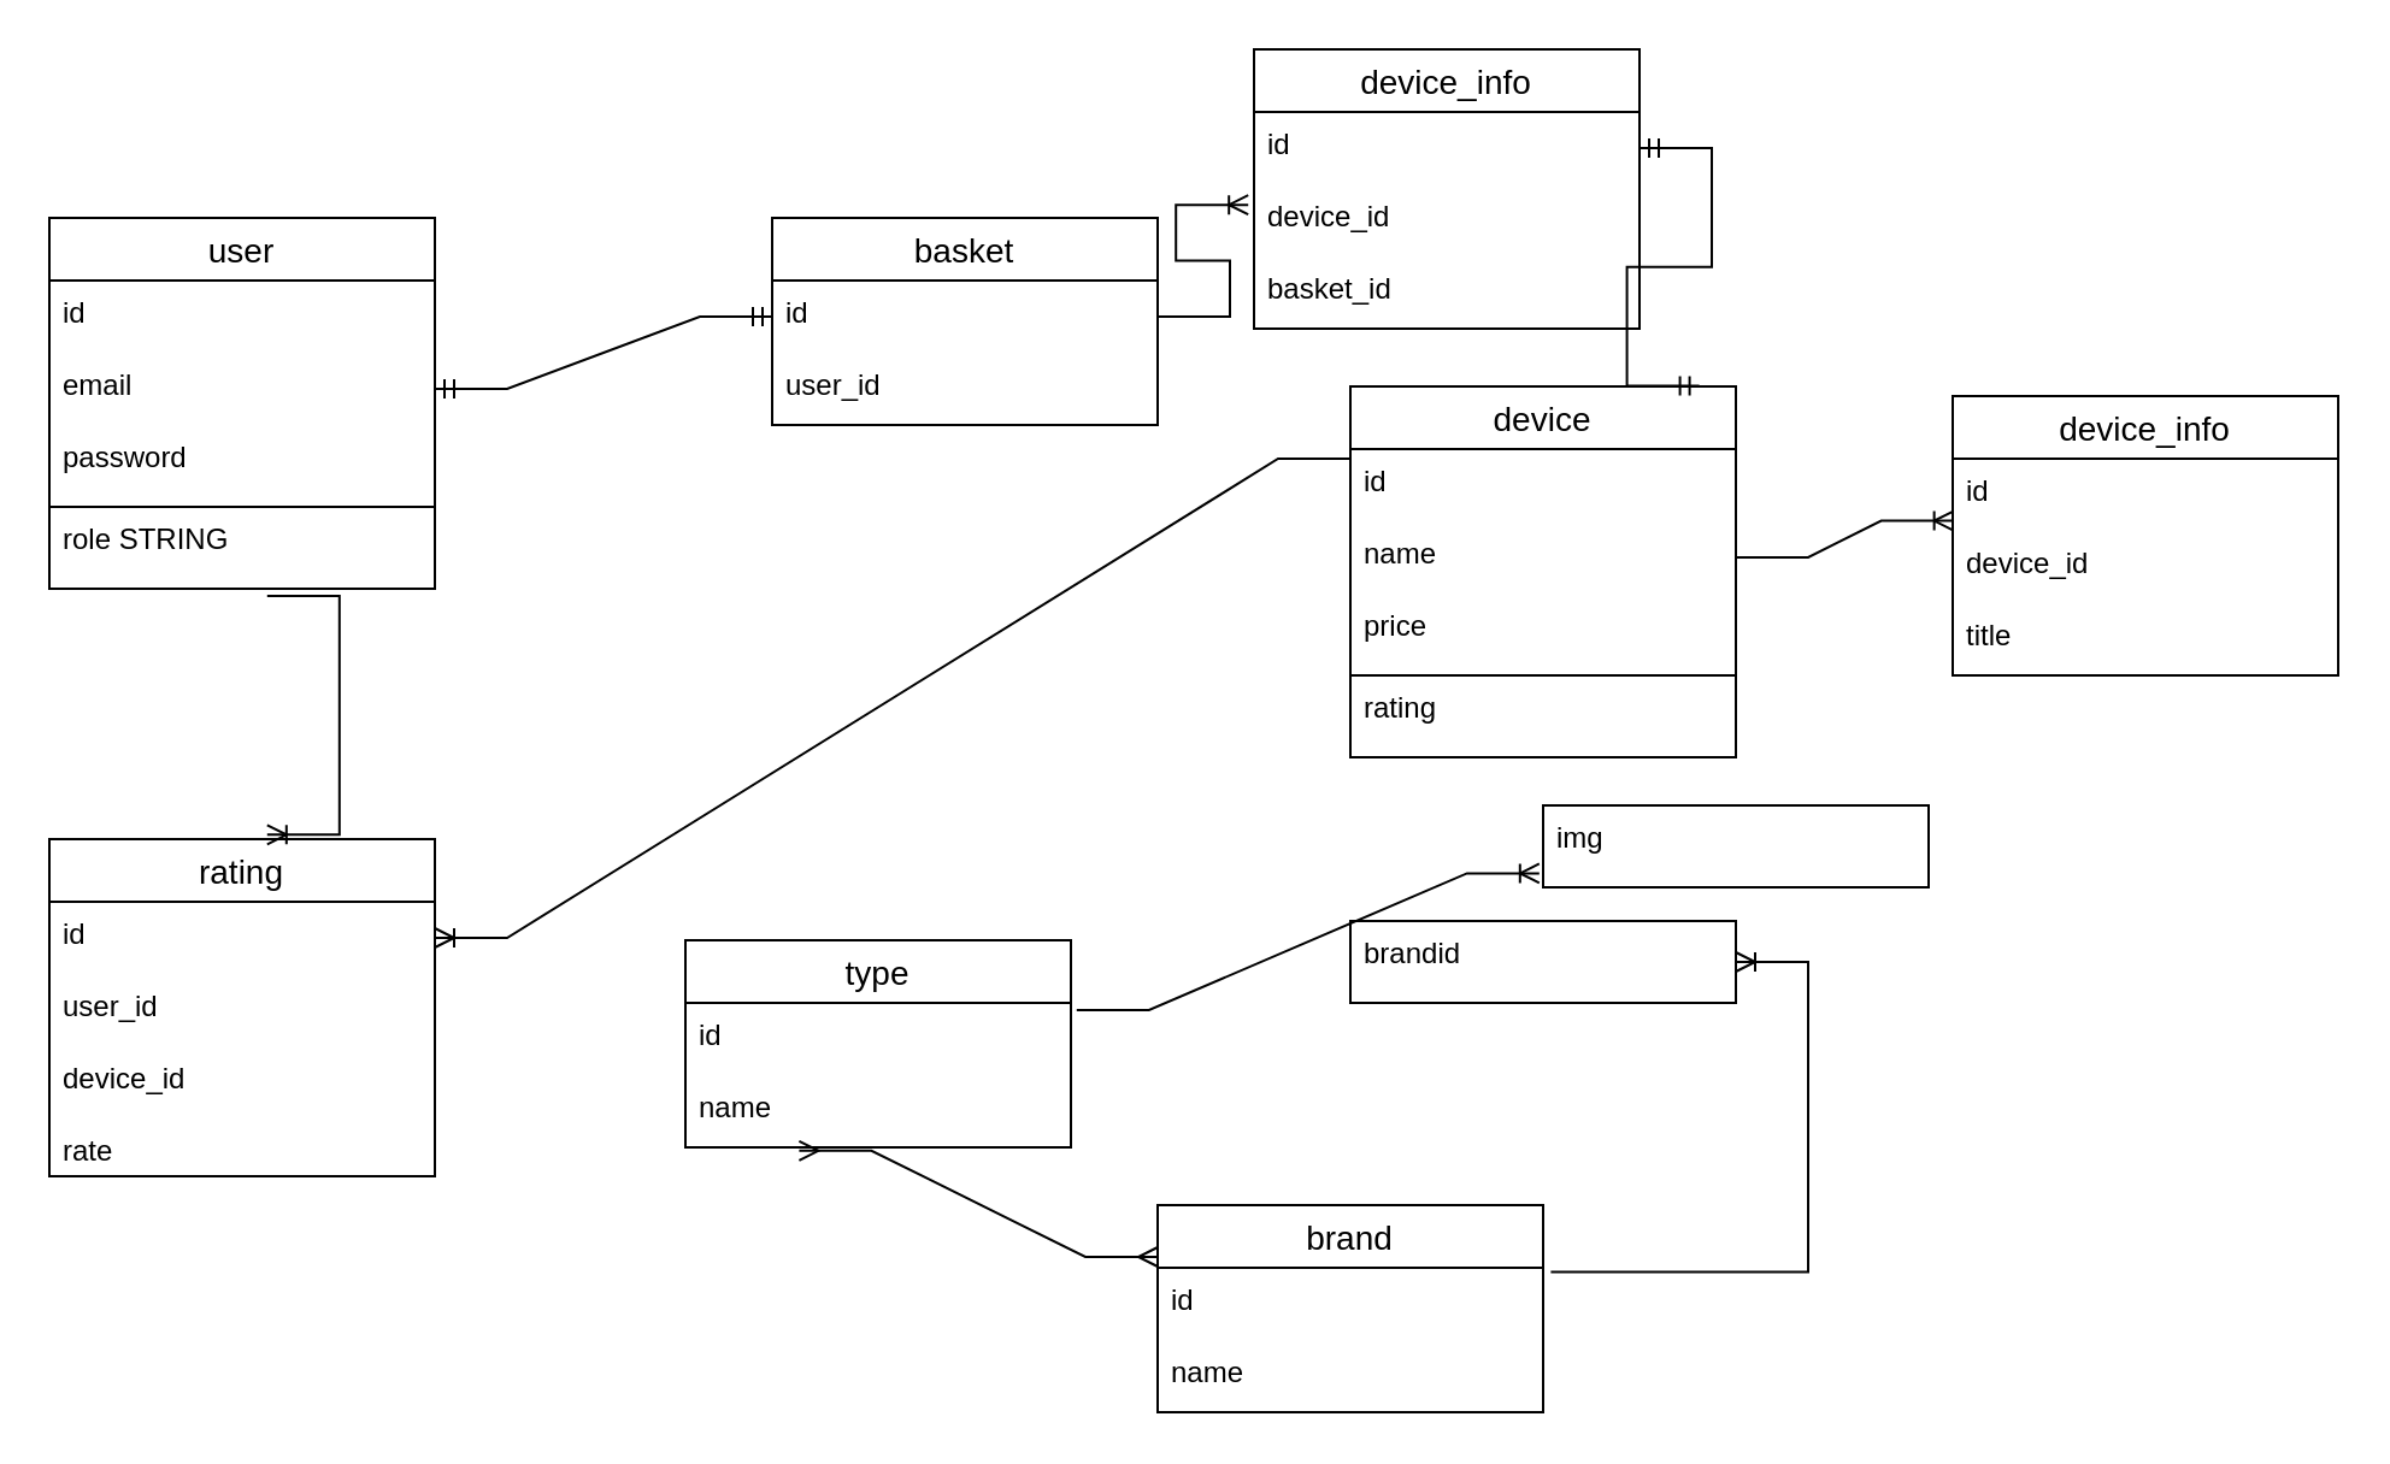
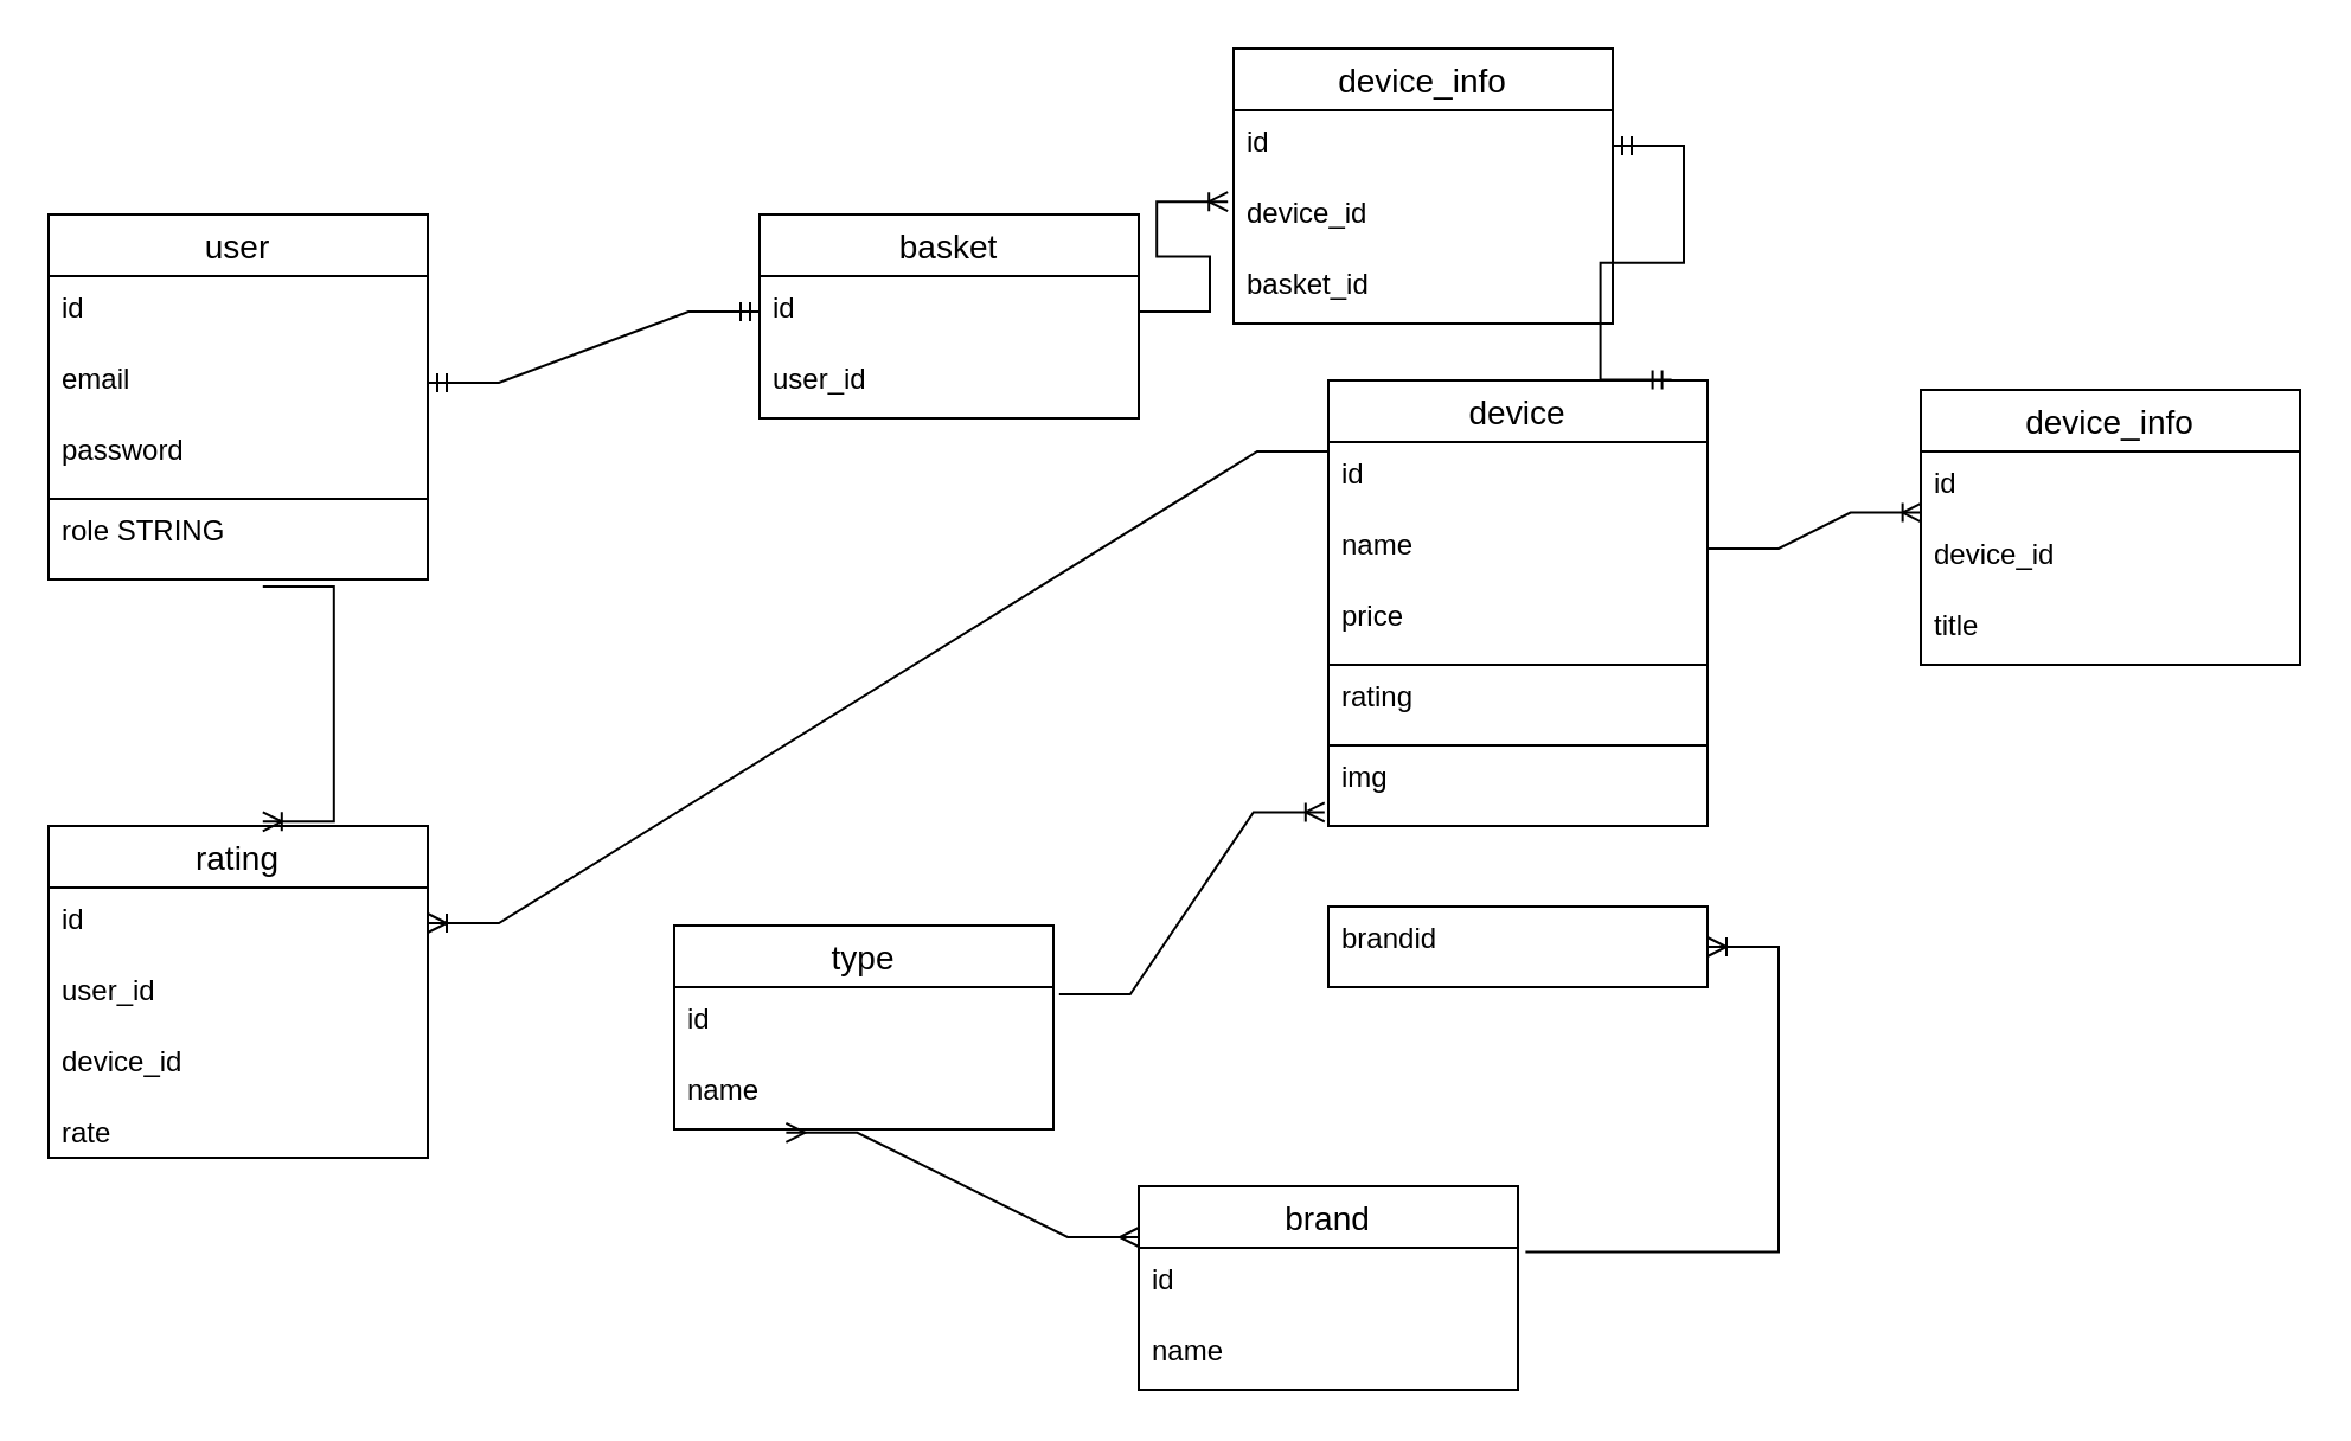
  <mxCell id="0" />
  <mxCell id="1" parent="0" />
  <mxCell id="2" value="user" style="swimlane;fontStyle=0;childLayout=stackLayout;horizontal=1;startSize=26;horizontalStack=0;resizeParent=1;resizeParentMax=0;resizeLast=0;collapsible=1;marginBottom=0;align=center;fontSize=14;" vertex="1" parent="1"><mxGeometry x="20" y="90" width="160" height="120" as="geometry" /></mxCell>
  <mxCell id="3" value="id" style="text;strokeColor=none;fillColor=none;spacingLeft=4;spacingRight=4;overflow=hidden;rotatable=0;points=[[0,0.5],[1,0.5]];portConstraint=eastwest;fontSize=12;" vertex="1" parent="2"><mxGeometry y="26" width="160" height="30" as="geometry" /></mxCell>
  <mxCell id="4" value="email" style="text;strokeColor=none;fillColor=none;spacingLeft=4;spacingRight=4;overflow=hidden;rotatable=0;points=[[0,0.5],[1,0.5]];portConstraint=eastwest;fontSize=12;" vertex="1" parent="2"><mxGeometry y="56" width="160" height="30" as="geometry" /></mxCell>
  <mxCell id="5" value="password" style="text;strokeColor=none;fillColor=none;spacingLeft=4;spacingRight=4;overflow=hidden;rotatable=0;points=[[0,0.5],[1,0.5]];portConstraint=eastwest;fontSize=12;" vertex="1" parent="2"><mxGeometry y="86" width="160" height="34" as="geometry" /></mxCell>
  <mxCell id="6" value="role STRING" style="text;strokeColor=default;fillColor=none;spacingLeft=4;spacingRight=4;overflow=hidden;rotatable=0;points=[[0,0.5],[1,0.5]];portConstraint=eastwest;fontSize=12;" vertex="1" parent="1"><mxGeometry x="20" y="210" width="160" height="34" as="geometry" /></mxCell>
  <mxCell id="7" value="basket" style="swimlane;fontStyle=0;childLayout=stackLayout;horizontal=1;startSize=26;horizontalStack=0;resizeParent=1;resizeParentMax=0;resizeLast=0;collapsible=1;marginBottom=0;align=center;fontSize=14;" vertex="1" parent="1"><mxGeometry x="320" y="90" width="160" height="86" as="geometry" /></mxCell>
  <mxCell id="8" value="id" style="text;strokeColor=none;fillColor=none;spacingLeft=4;spacingRight=4;overflow=hidden;rotatable=0;points=[[0,0.5],[1,0.5]];portConstraint=eastwest;fontSize=12;" vertex="1" parent="7"><mxGeometry y="26" width="160" height="30" as="geometry" /></mxCell>
  <mxCell id="9" value="user_id" style="text;strokeColor=none;fillColor=none;spacingLeft=4;spacingRight=4;overflow=hidden;rotatable=0;points=[[0,0.5],[1,0.5]];portConstraint=eastwest;fontSize=12;" vertex="1" parent="7"><mxGeometry y="56" width="160" height="30" as="geometry" /></mxCell>
  <mxCell id="10" value="" style="edgeStyle=entityRelationEdgeStyle;fontSize=12;html=1;endArrow=ERmandOne;startArrow=ERmandOne;rounded=0;exitX=1;exitY=0.5;exitDx=0;exitDy=0;entryX=0;entryY=0.5;entryDx=0;entryDy=0;" edge="1" parent="1" source="4" target="8"><mxGeometry width="100" height="100" relative="1" as="geometry"><mxPoint x="310" y="320" as="sourcePoint" /><mxPoint x="410" y="220" as="targetPoint" /></mxGeometry></mxCell>
  <mxCell id="11" value="device" style="swimlane;fontStyle=0;childLayout=stackLayout;horizontal=1;startSize=26;horizontalStack=0;resizeParent=1;resizeParentMax=0;resizeLast=0;collapsible=1;marginBottom=0;align=center;fontSize=14;strokeColor=default;" vertex="1" parent="1"><mxGeometry x="560" y="160" width="160" height="120" as="geometry" /></mxCell>
  <mxCell id="12" value="id" style="text;strokeColor=none;fillColor=none;spacingLeft=4;spacingRight=4;overflow=hidden;rotatable=0;points=[[0,0.5],[1,0.5]];portConstraint=eastwest;fontSize=12;" vertex="1" parent="11"><mxGeometry y="26" width="160" height="30" as="geometry" /></mxCell>
  <mxCell id="13" value="name" style="text;strokeColor=none;fillColor=none;spacingLeft=4;spacingRight=4;overflow=hidden;rotatable=0;points=[[0,0.5],[1,0.5]];portConstraint=eastwest;fontSize=12;" vertex="1" parent="11"><mxGeometry y="56" width="160" height="30" as="geometry" /></mxCell>
  <mxCell id="14" value="price" style="text;strokeColor=none;fillColor=none;spacingLeft=4;spacingRight=4;overflow=hidden;rotatable=0;points=[[0,0.5],[1,0.5]];portConstraint=eastwest;fontSize=12;" vertex="1" parent="11"><mxGeometry y="86" width="160" height="34" as="geometry" /></mxCell>
  <mxCell id="15" value="rating" style="text;strokeColor=default;fillColor=none;spacingLeft=4;spacingRight=4;overflow=hidden;rotatable=0;points=[[0,0.5],[1,0.5]];portConstraint=eastwest;fontSize=12;" vertex="1" parent="1"><mxGeometry x="560" y="280" width="160" height="34" as="geometry" /></mxCell>
- <mxCell id="16" value="img" style="text;strokeColor=default;fillColor=none;spacingLeft=4;spacingRight=4;overflow=hidden;rotatable=0;points=[[0,0.5],[1,0.5]];portConstraint=eastwest;fontSize=12;" vertex="1" parent="1"><mxGeometry x="640" y="334" width="160" height="34" as="geometry" /></mxCell>
+ <mxCell id="16" value="img" style="text;strokeColor=default;fillColor=none;spacingLeft=4;spacingRight=4;overflow=hidden;rotatable=0;points=[[0,0.5],[1,0.5]];portConstraint=eastwest;fontSize=12;" vertex="1" parent="1"><mxGeometry x="560" y="314" width="160" height="34" as="geometry" /></mxCell>
  <mxCell id="17" value="brandid" style="text;strokeColor=default;fillColor=none;spacingLeft=4;spacingRight=4;overflow=hidden;rotatable=0;points=[[0,0.5],[1,0.5]];portConstraint=eastwest;fontSize=12;" vertex="1" parent="1"><mxGeometry x="560" y="382" width="160" height="34" as="geometry" /></mxCell>
  <mxCell id="18" value="type" style="swimlane;fontStyle=0;childLayout=stackLayout;horizontal=1;startSize=26;horizontalStack=0;resizeParent=1;resizeParentMax=0;resizeLast=0;collapsible=1;marginBottom=0;align=center;fontSize=14;strokeColor=default;" vertex="1" parent="1"><mxGeometry x="284" y="390" width="160" height="86" as="geometry" /></mxCell>
  <mxCell id="19" value="id" style="text;strokeColor=none;fillColor=none;spacingLeft=4;spacingRight=4;overflow=hidden;rotatable=0;points=[[0,0.5],[1,0.5]];portConstraint=eastwest;fontSize=12;" vertex="1" parent="18"><mxGeometry y="26" width="160" height="30" as="geometry" /></mxCell>
  <mxCell id="20" value="name" style="text;strokeColor=none;fillColor=none;spacingLeft=4;spacingRight=4;overflow=hidden;rotatable=0;points=[[0,0.5],[1,0.5]];portConstraint=eastwest;fontSize=12;" vertex="1" parent="18"><mxGeometry y="56" width="160" height="30" as="geometry" /></mxCell>
  <mxCell id="21" value="" style="edgeStyle=entityRelationEdgeStyle;fontSize=12;html=1;endArrow=ERoneToMany;rounded=0;exitX=1.015;exitY=0.1;exitDx=0;exitDy=0;exitPerimeter=0;entryX=-0.01;entryY=0.829;entryDx=0;entryDy=0;entryPerimeter=0;" edge="1" parent="1" source="19" target="16"><mxGeometry width="100" height="100" relative="1" as="geometry"><mxPoint x="310" y="320" as="sourcePoint" /><mxPoint x="410" y="220" as="targetPoint" /></mxGeometry></mxCell>
  <mxCell id="22" value="brand" style="swimlane;fontStyle=0;childLayout=stackLayout;horizontal=1;startSize=26;horizontalStack=0;resizeParent=1;resizeParentMax=0;resizeLast=0;collapsible=1;marginBottom=0;align=center;fontSize=14;strokeColor=default;" vertex="1" parent="1"><mxGeometry x="480" y="500" width="160" height="86" as="geometry" /></mxCell>
  <mxCell id="23" value="id" style="text;strokeColor=none;fillColor=none;spacingLeft=4;spacingRight=4;overflow=hidden;rotatable=0;points=[[0,0.5],[1,0.5]];portConstraint=eastwest;fontSize=12;" vertex="1" parent="22"><mxGeometry y="26" width="160" height="30" as="geometry" /></mxCell>
  <mxCell id="24" value="name" style="text;strokeColor=none;fillColor=none;spacingLeft=4;spacingRight=4;overflow=hidden;rotatable=0;points=[[0,0.5],[1,0.5]];portConstraint=eastwest;fontSize=12;" vertex="1" parent="22"><mxGeometry y="56" width="160" height="30" as="geometry" /></mxCell>
  <mxCell id="25" value="" style="edgeStyle=entityRelationEdgeStyle;fontSize=12;html=1;endArrow=ERoneToMany;rounded=0;exitX=1.02;exitY=0.06;exitDx=0;exitDy=0;exitPerimeter=0;" edge="1" parent="1" source="23" target="17"><mxGeometry width="100" height="100" relative="1" as="geometry"><mxPoint x="310" y="470" as="sourcePoint" /><mxPoint x="410" y="370" as="targetPoint" /></mxGeometry></mxCell>
  <mxCell id="26" value="" style="edgeStyle=entityRelationEdgeStyle;fontSize=12;html=1;endArrow=ERmany;startArrow=ERmany;rounded=0;exitX=0.295;exitY=1.047;exitDx=0;exitDy=0;exitPerimeter=0;entryX=0;entryY=0.25;entryDx=0;entryDy=0;" edge="1" parent="1" source="20" target="22"><mxGeometry width="100" height="100" relative="1" as="geometry"><mxPoint x="310" y="470" as="sourcePoint" /><mxPoint x="410" y="370" as="targetPoint" /></mxGeometry></mxCell>
  <mxCell id="27" value="device_info" style="swimlane;fontStyle=0;childLayout=stackLayout;horizontal=1;startSize=26;horizontalStack=0;resizeParent=1;resizeParentMax=0;resizeLast=0;collapsible=1;marginBottom=0;align=center;fontSize=14;strokeColor=default;" vertex="1" parent="1"><mxGeometry x="810" y="164" width="160" height="116" as="geometry" /></mxCell>
  <mxCell id="28" value="id" style="text;strokeColor=none;fillColor=none;spacingLeft=4;spacingRight=4;overflow=hidden;rotatable=0;points=[[0,0.5],[1,0.5]];portConstraint=eastwest;fontSize=12;" vertex="1" parent="27"><mxGeometry y="26" width="160" height="30" as="geometry" /></mxCell>
  <mxCell id="29" value="device_id" style="text;strokeColor=none;fillColor=none;spacingLeft=4;spacingRight=4;overflow=hidden;rotatable=0;points=[[0,0.5],[1,0.5]];portConstraint=eastwest;fontSize=12;" vertex="1" parent="27"><mxGeometry y="56" width="160" height="30" as="geometry" /></mxCell>
  <mxCell id="30" value="title" style="text;strokeColor=none;fillColor=none;spacingLeft=4;spacingRight=4;overflow=hidden;rotatable=0;points=[[0,0.5],[1,0.5]];portConstraint=eastwest;fontSize=12;" vertex="1" parent="27"><mxGeometry y="86" width="160" height="30" as="geometry" /></mxCell>
  <mxCell id="31" value="" style="edgeStyle=entityRelationEdgeStyle;fontSize=12;html=1;endArrow=ERoneToMany;rounded=0;entryX=0.002;entryY=0.86;entryDx=0;entryDy=0;entryPerimeter=0;exitX=1;exitY=0.5;exitDx=0;exitDy=0;" edge="1" parent="1" source="13" target="28"><mxGeometry width="100" height="100" relative="1" as="geometry"><mxPoint x="520" y="330" as="sourcePoint" /><mxPoint x="620" y="230" as="targetPoint" /></mxGeometry></mxCell>
  <mxCell id="32" value="device_info" style="swimlane;fontStyle=0;childLayout=stackLayout;horizontal=1;startSize=26;horizontalStack=0;resizeParent=1;resizeParentMax=0;resizeLast=0;collapsible=1;marginBottom=0;align=center;fontSize=14;strokeColor=default;" vertex="1" parent="1"><mxGeometry x="520" y="20" width="160" height="116" as="geometry" /></mxCell>
  <mxCell id="33" value="id" style="text;strokeColor=none;fillColor=none;spacingLeft=4;spacingRight=4;overflow=hidden;rotatable=0;points=[[0,0.5],[1,0.5]];portConstraint=eastwest;fontSize=12;" vertex="1" parent="32"><mxGeometry y="26" width="160" height="30" as="geometry" /></mxCell>
  <mxCell id="34" value="device_id" style="text;strokeColor=none;fillColor=none;spacingLeft=4;spacingRight=4;overflow=hidden;rotatable=0;points=[[0,0.5],[1,0.5]];portConstraint=eastwest;fontSize=12;" vertex="1" parent="32"><mxGeometry y="56" width="160" height="30" as="geometry" /></mxCell>
  <mxCell id="35" value="basket_id" style="text;strokeColor=none;fillColor=none;spacingLeft=4;spacingRight=4;overflow=hidden;rotatable=0;points=[[0,0.5],[1,0.5]];portConstraint=eastwest;fontSize=12;" vertex="1" parent="32"><mxGeometry y="86" width="160" height="30" as="geometry" /></mxCell>
  <mxCell id="36" value="" style="edgeStyle=entityRelationEdgeStyle;fontSize=12;html=1;endArrow=ERoneToMany;rounded=0;exitX=1;exitY=0.5;exitDx=0;exitDy=0;entryX=-0.015;entryY=0.287;entryDx=0;entryDy=0;entryPerimeter=0;" edge="1" parent="1" source="8" target="34"><mxGeometry width="100" height="100" relative="1" as="geometry"><mxPoint x="520" y="330" as="sourcePoint" /><mxPoint x="620" y="230" as="targetPoint" /></mxGeometry></mxCell>
  <mxCell id="37" value="" style="edgeStyle=entityRelationEdgeStyle;fontSize=12;html=1;endArrow=ERmandOne;startArrow=ERmandOne;rounded=0;entryX=0.905;entryY=-0.002;entryDx=0;entryDy=0;entryPerimeter=0;exitX=1;exitY=0.5;exitDx=0;exitDy=0;" edge="1" parent="1" source="33" target="11"><mxGeometry width="100" height="100" relative="1" as="geometry"><mxPoint x="520" y="330" as="sourcePoint" /><mxPoint x="620" y="230" as="targetPoint" /></mxGeometry></mxCell>
  <mxCell id="38" value="rating" style="swimlane;fontStyle=0;childLayout=stackLayout;horizontal=1;startSize=26;horizontalStack=0;resizeParent=1;resizeParentMax=0;resizeLast=0;collapsible=1;marginBottom=0;align=center;fontSize=14;strokeColor=default;" vertex="1" parent="1"><mxGeometry x="20" y="348" width="160" height="140" as="geometry" /></mxCell>
  <mxCell id="39" value="id" style="text;strokeColor=none;fillColor=none;spacingLeft=4;spacingRight=4;overflow=hidden;rotatable=0;points=[[0,0.5],[1,0.5]];portConstraint=eastwest;fontSize=12;" vertex="1" parent="38"><mxGeometry y="26" width="160" height="30" as="geometry" /></mxCell>
  <mxCell id="40" value="user_id" style="text;strokeColor=none;fillColor=none;spacingLeft=4;spacingRight=4;overflow=hidden;rotatable=0;points=[[0,0.5],[1,0.5]];portConstraint=eastwest;fontSize=12;" vertex="1" parent="38"><mxGeometry y="56" width="160" height="30" as="geometry" /></mxCell>
  <mxCell id="41" value="device_id" style="text;strokeColor=none;fillColor=none;spacingLeft=4;spacingRight=4;overflow=hidden;rotatable=0;points=[[0,0.5],[1,0.5]];portConstraint=eastwest;fontSize=12;" vertex="1" parent="38"><mxGeometry y="86" width="160" height="54" as="geometry" /></mxCell>
  <mxCell id="42" value="rate" style="text;strokeColor=none;fillColor=none;spacingLeft=4;spacingRight=4;overflow=hidden;rotatable=0;points=[[0,0.5],[1,0.5]];portConstraint=eastwest;fontSize=12;" vertex="1" parent="1"><mxGeometry x="20" y="464" width="160" height="30" as="geometry" /></mxCell>
  <mxCell id="43" value="" style="edgeStyle=entityRelationEdgeStyle;fontSize=12;html=1;endArrow=ERoneToMany;rounded=0;exitX=0.565;exitY=1.088;exitDx=0;exitDy=0;exitPerimeter=0;entryX=0.565;entryY=-0.013;entryDx=0;entryDy=0;entryPerimeter=0;" edge="1" parent="1" source="6" target="38"><mxGeometry width="100" height="100" relative="1" as="geometry"><mxPoint x="410" y="330" as="sourcePoint" /><mxPoint x="510" y="230" as="targetPoint" /></mxGeometry></mxCell>
  <mxCell id="44" value="" style="edgeStyle=entityRelationEdgeStyle;fontSize=12;html=1;endArrow=ERoneToMany;rounded=0;exitX=0;exitY=0.25;exitDx=0;exitDy=0;entryX=1;entryY=0.5;entryDx=0;entryDy=0;" edge="1" parent="1" source="11" target="39"><mxGeometry width="100" height="100" relative="1" as="geometry"><mxPoint x="410" y="330" as="sourcePoint" /><mxPoint x="510" y="230" as="targetPoint" /></mxGeometry></mxCell>
